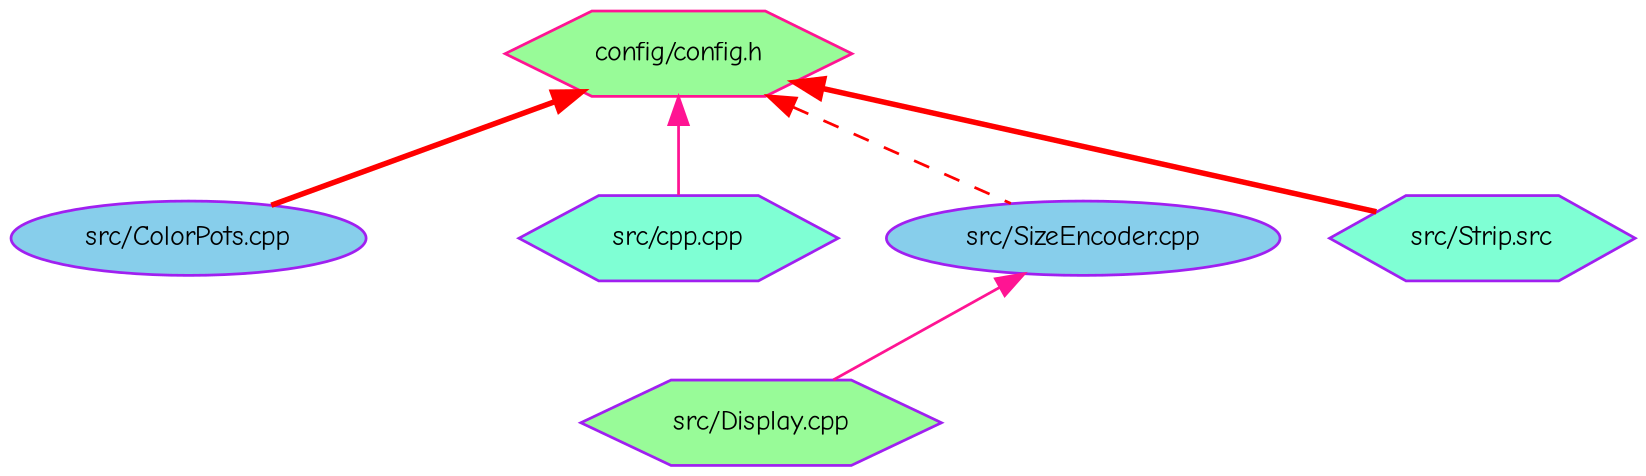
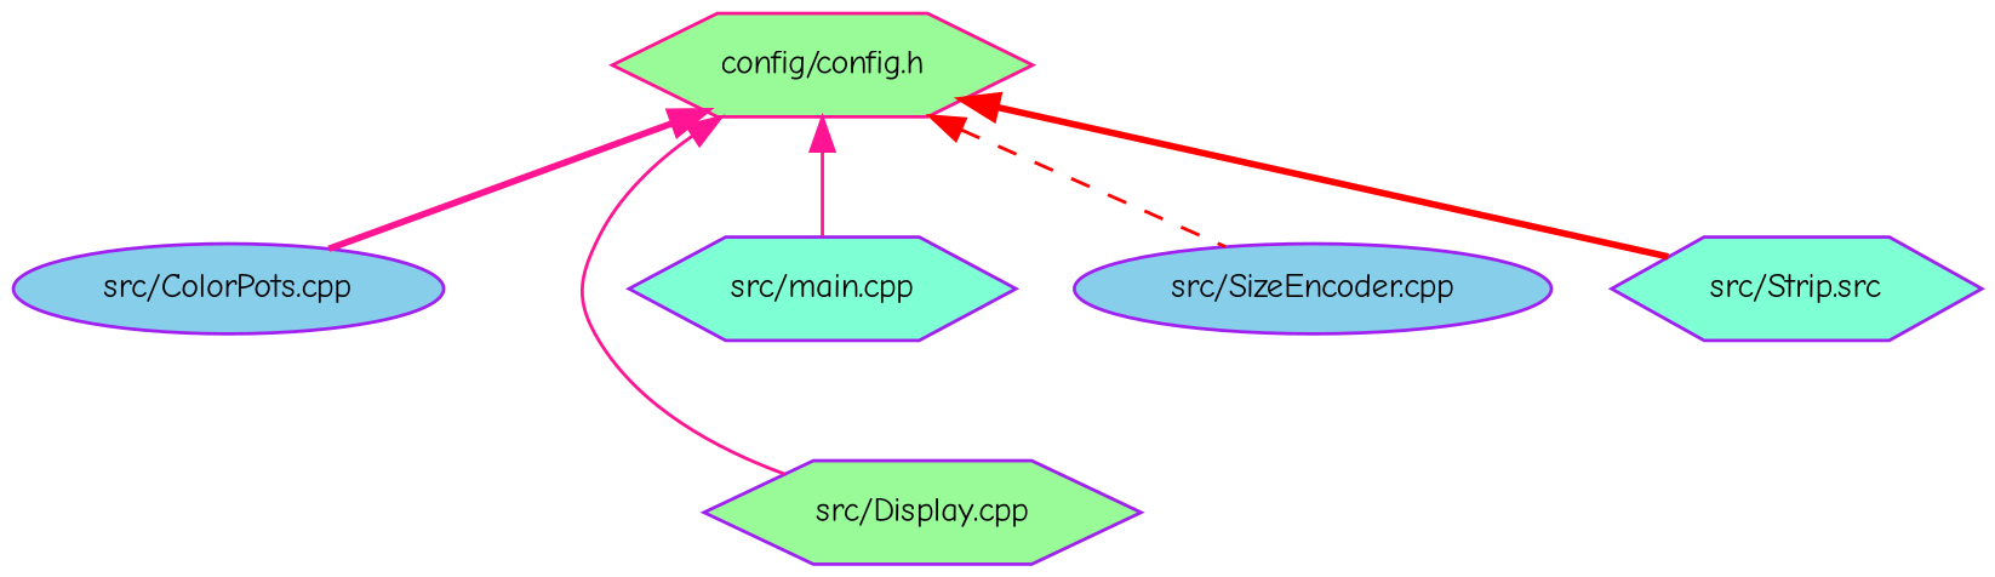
  digraph {
    fontname="Comic Neue"
    node [color=purple fillcolor=palegreen fontname="Comic Neue" fontsize=10 shape=hexagon style=filled]
    edge [color=deeppink dir=back fontname="Comic Neue" fontsize=10 labelfontname=Helvetica labelfontsize=10 style=bold]
    n1 [color=deeppink fontcolor=black height=0.2 label="config/config.h" width=0.4]
    n2 [fillcolor=skyblue height=0.2 label="src/ColorPots.cpp" shape=ellipse width=0.4]
    n3 [height=0.2 label="src/Display.cpp" width=0.4]
-   n4 [fillcolor=aquamarine height=0.2 label="src/cpp.cpp" width=0.4]
+   n4 [fillcolor=aquamarine height=0.2 label="src/main.cpp" width=0.4]
    n5 [fillcolor=skyblue height=0.2 label="src/SizeEncoder.cpp" shape=ellipse width=0.4]
    n6 [fillcolor=aquamarine height=0.2 label="src/Strip.src" width=0.4]
-   n1 -> n2 [color=red]
-   n5 -> n3 [style=solid]
+   n1 -> n2
+   n1 -> n3 [style=solid]
    n1 -> n4 [style=solid]
    n1 -> n5 [color=red style=dashed]
    n1 -> n6 [color=red]
  }
